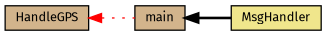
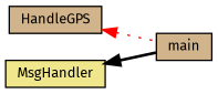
  digraph {
    fontname="Fira Sans"
    rankdir=LR
    node [color=black fillcolor=tan fontname="Fira Sans" fontsize=10 shape=record style=filled]
    edge [dir=back fontname="Fira Sans" fontsize=10 labelfontname=Helvetica labelfontsize=10]
    n1 [fontcolor=black height=0.2 label=HandleGPS width=0.4]
    n2 [height=0.2 label=main width=0.4]
    n3 [fillcolor=khaki height=0.2 label=MsgHandler width=0.4]
    n1 -> n2 [color=red style=dotted]
-   n2 -> n3 [color=black style=bold]
+   n3 -> n2 [color=black style=bold]
  }
